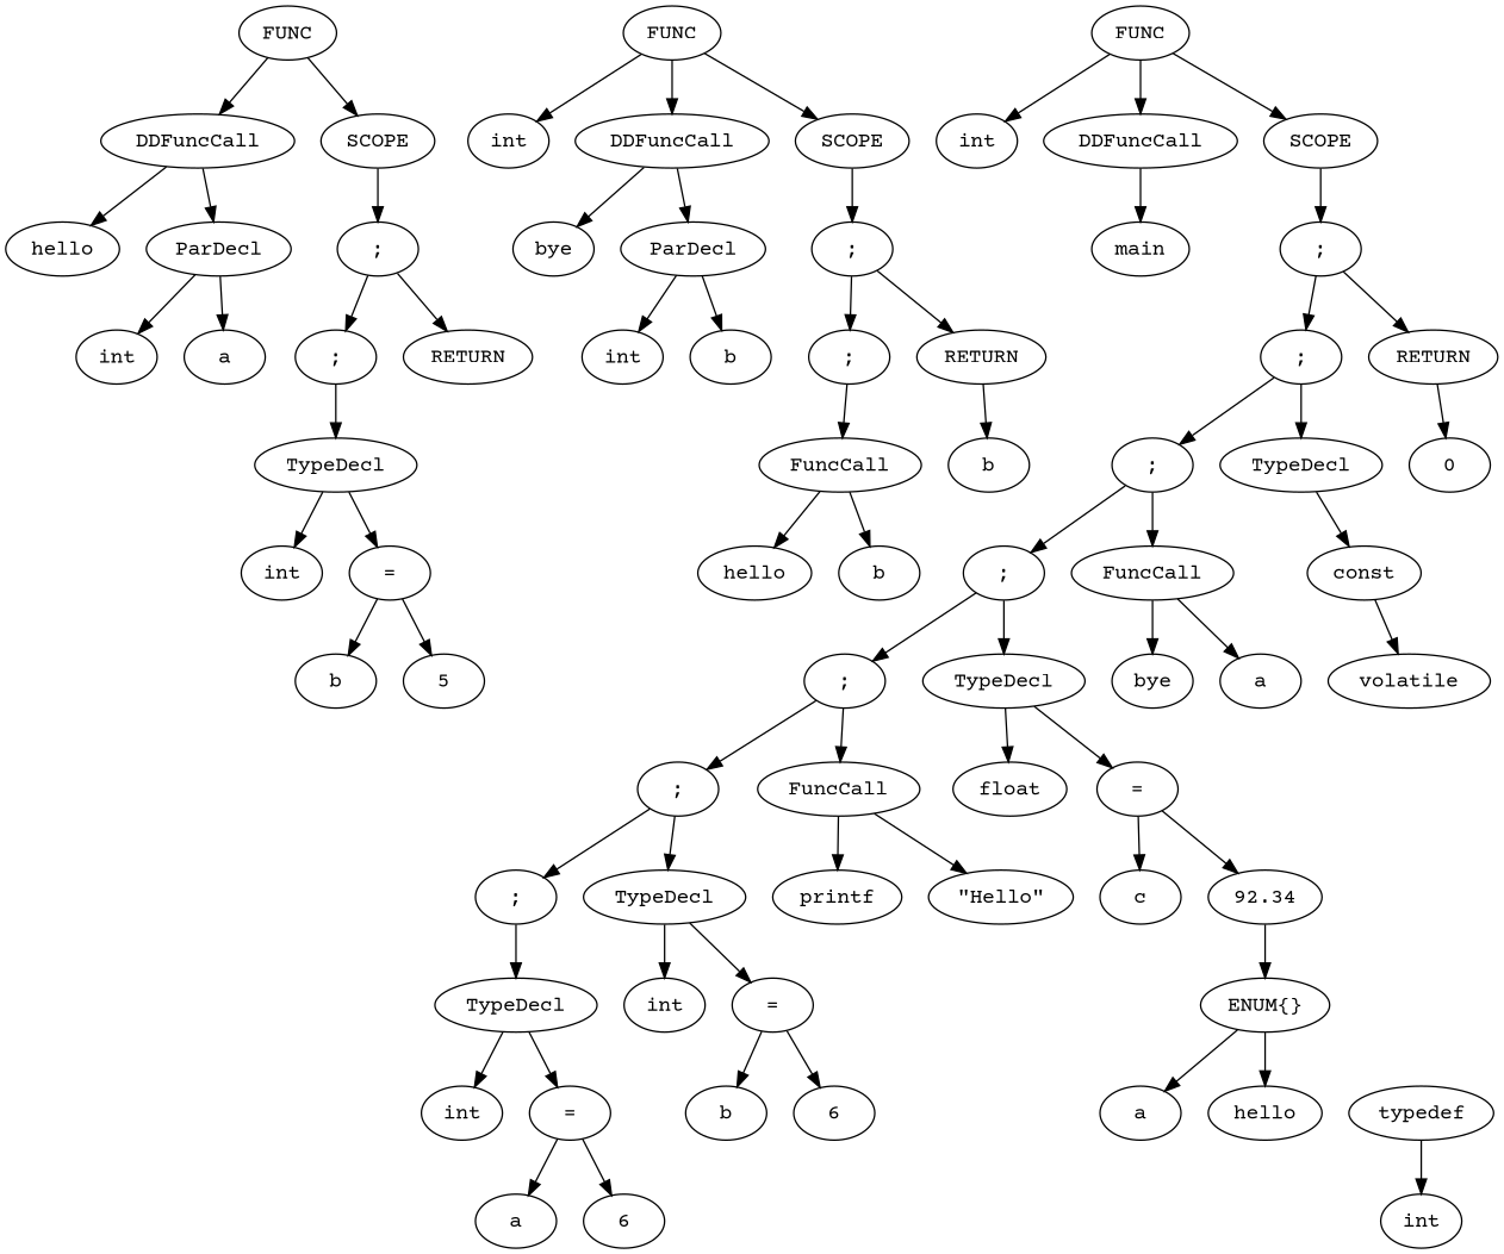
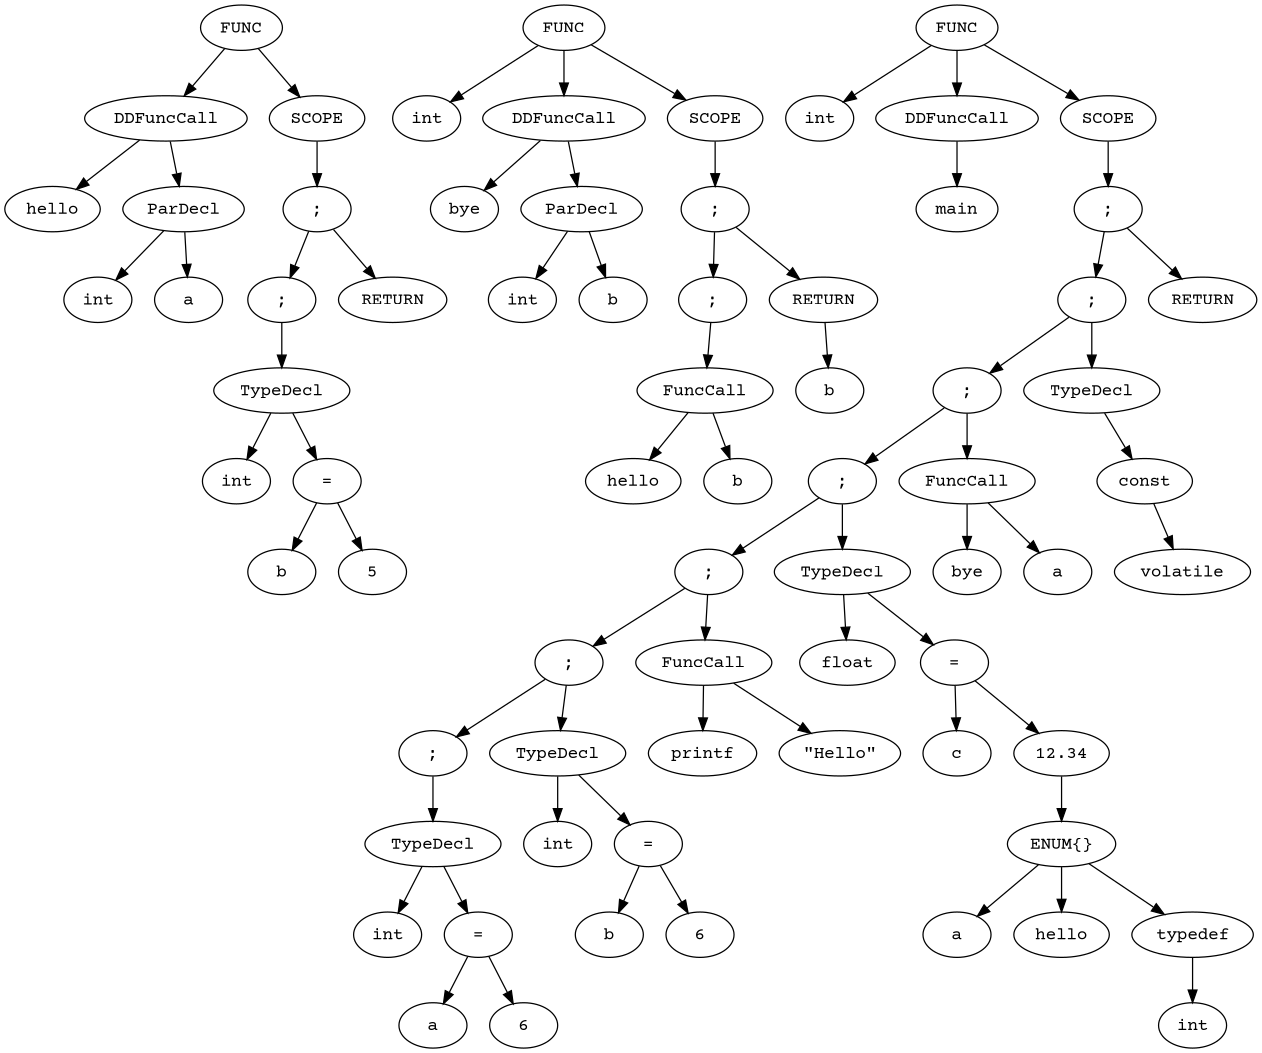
  digraph {
    fontname="Courier Prime"
    node [fontname="Courier Prime"]
    edge [fontname="Courier Prime"]
    n1 [label=int]
    n2 [label=a]
    n3 [label=hello]
    n4 [label=ParDecl]
    n5 [label=b]
    n6 [label=5]
    n7 [label=int]
    n8 [label="="]
    n9 [label=";"]
    n10 [label=RETURN]
    n11 [label=DDFuncCall]
    n12 [label=SCOPE]
    n13 [label=int]
    n14 [label=b]
    n15 [label=bye]
    n16 [label=ParDecl]
    n17 [label=hello]
    n18 [label=b]
    n19 [label=";"]
    n20 [label=RETURN]
    n21 [label=int]
    n22 [label=DDFuncCall]
    n23 [label=SCOPE]
    n24 [label=a]
    n25 [label=6]
    n26 [label=int]
    n27 [label="="]
    n28 [label=b]
    n29 [label=6]
    n30 [label=int]
    n31 [label="="]
    n32 [label=";"]
    n33 [label=TypeDecl]
    n34 [label=printf]
    n35 [label="\"Hello\""]
    n36 [label=";"]
    n37 [label=FuncCall]
    n38 [label=c]
-   n39 [label=92.34]
+   n39 [label=12.34]
    n40 [label=float]
    n41 [label="="]
    n42 [label=";"]
    n43 [label=TypeDecl]
    n44 [label=bye]
    n45 [label=a]
    n46 [label=";"]
    n47 [label=FuncCall]
    n48 [label=hello]
    n49 [label=a]
    n50 [label=";"]
    n51 [label=TypeDecl]
    n52 [label=";"]
    n53 [label=RETURN]
    n54 [label=int]
    n55 [label=DDFuncCall]
    n56 [label=SCOPE]
    n57 [label=TypeDecl]
    n58 [label=";"]
    n59 [label=FuncCall]
    n60 [label=b]
    n61 [label=";"]
    n62 [label=TypeDecl]
    n63 [label="ENUM{}"]
    n64 [label=const]
-   n65 [label=0]
    n66 [label=main]
    n67 [label=";"]
    n68 [label=volatile]
    n69 [label=FUNC]
    n70 [label=FUNC]
    n71 [label=FUNC]
    n72 [label=typedef]
    n73 [label=int]
    subgraph sub_1 {
      rank=same
      n1
      n2
    }
    subgraph sub_2 {
      rank=same
      n3
      n4
    }
    subgraph sub_3 {
      rank=same
      n5
      n6
    }
    subgraph sub_4 {
      rank=same
      n7
      n8
    }
    subgraph sub_5 {
      rank=same
      n9
      n10
    }
    subgraph sub_6 {
      rank=same
      n11
      n12
    }
    subgraph sub_7 {
      rank=same
      n13
      n14
    }
    subgraph sub_8 {
      rank=same
      n15
      n16
    }
    subgraph sub_9 {
      rank=same
      n17
      n18
    }
    subgraph sub_10 {
      rank=same
      n19
      n20
    }
    subgraph sub_11 {
      rank=same
      n21
      n22
      n23
    }
    subgraph sub_12 {
      rank=same
      n24
      n25
    }
    subgraph sub_13 {
      rank=same
      n26
      n27
    }
    subgraph sub_14 {
      rank=same
      n28
      n29
    }
    subgraph sub_15 {
      rank=same
      n30
      n31
    }
    subgraph sub_16 {
      rank=same
      n32
      n33
    }
    subgraph sub_17 {
      rank=same
      n34
      n35
    }
    subgraph sub_18 {
      rank=same
      n36
      n37
    }
    subgraph sub_19 {
      rank=same
      n38
      n39
    }
    subgraph sub_20 {
      rank=same
      n40
      n41
    }
    subgraph sub_21 {
      rank=same
      n42
      n43
    }
    subgraph sub_22 {
      rank=same
      n44
      n45
    }
    subgraph sub_23 {
      rank=same
      n46
      n47
    }
    subgraph sub_24 {
      rank=same
      n48
      n49
    }
    subgraph sub_25 {
      rank=same
      n50
      n51
    }
    subgraph sub_26 {
      rank=same
      n52
      n53
    }
    subgraph sub_27 {
      rank=same
      n54
      n55
      n56
    }
    n1 -> n2 [style=invis]
    n3 -> n4 [style=invis]
    n4 -> n1
    n4 -> n2
    n5 -> n6 [style=invis]
    n7 -> n8 [style=invis]
    n8 -> n5
    n8 -> n6
    n9 -> n10 [style=invis]
    n9 -> n57
    n11 -> n3
    n11 -> n4
    n11 -> n12 [style=invis]
    n12 -> n58
    n13 -> n14 [style=invis]
    n15 -> n16 [style=invis]
    n16 -> n13
    n16 -> n14
    n17 -> n18 [style=invis]
    n19 -> n20 [style=invis]
    n19 -> n59
    n20 -> n60
    n21 -> n22 [style=invis]
    n22 -> n15
    n22 -> n16
    n22 -> n23 [style=invis]
    n23 -> n61
    n24 -> n25 [style=invis]
    n26 -> n27 [style=invis]
    n27 -> n24
    n27 -> n25
    n28 -> n29 [style=invis]
    n30 -> n31 [style=invis]
    n31 -> n28
    n31 -> n29
    n32 -> n33 [style=invis]
    n32 -> n62
    n33 -> n30
    n33 -> n31
    n34 -> n35 [style=invis]
    n36 -> n32
    n36 -> n33
    n36 -> n37 [style=invis]
    n37 -> n34
    n37 -> n35
    n38 -> n39 [style=invis]
    n39 -> n63
    n40 -> n41 [style=invis]
    n41 -> n38
    n41 -> n39
    n42 -> n36
    n42 -> n37
    n42 -> n43 [style=invis]
    n43 -> n40
    n43 -> n41
    n44 -> n45 [style=invis]
    n46 -> n42
    n46 -> n43
    n46 -> n47 [style=invis]
    n47 -> n44
    n47 -> n45
    n49 -> n48 [style=invis]
    n50 -> n46
    n50 -> n47
    n50 -> n51 [style=invis]
    n51 -> n64
    n52 -> n50
    n52 -> n51
    n52 -> n53 [style=invis]
-   n53 -> n65
    n54 -> n55 [style=invis]
    n55 -> n56 [style=invis]
    n55 -> n66
    n56 -> n67
    n57 -> n7
    n57 -> n8
    n58 -> n9
    n58 -> n10
    n59 -> n17
    n59 -> n18
    n61 -> n19
    n61 -> n20
    n62 -> n26
    n62 -> n27
    n63 -> n48
    n63 -> n49
+   n63 -> n72
    n64 -> n68
    n67 -> n52
    n67 -> n53
    n69 -> n11
    n69 -> n12
    n70 -> n21
    n70 -> n22
    n70 -> n23
    n71 -> n54
    n71 -> n55
    n71 -> n56
    n72 -> n73
  }
